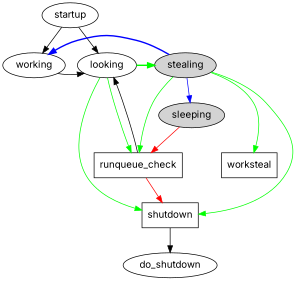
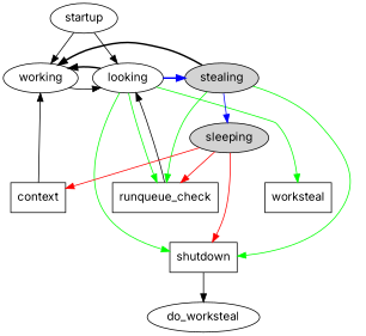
  digraph {
    fontname=Inter
    node [fontname=Inter]
    edge [fontname=Inter]
    startup
+   context [shape=rectangle]
    runqueue_check [shape=rectangle]
    worksteal [shape=rectangle]
-   do_shutdown
+   do_shutdown [label=do_worksteal]
    working
    looking
    stealing [fillcolor=lightgrey style=filled]
    shutdown [shape=rectangle]
    sleeping [fillcolor=lightgrey style=filled]
    subgraph sub_1 {
      rank=source
      startup
    }
    subgraph sub_2 {
      rank=same
+     context
      runqueue_check
      worksteal
    }
    subgraph sub_3 {
      rank=sink
      do_shutdown
    }
    subgraph sub_4 {
      rank=same
      working
      looking
      stealing
    }
    startup -> working
    startup -> looking
+   context -> working
    runqueue_check -> looking
    working -> looking [style=solid]
    looking -> runqueue_check [color=green]
-   looking -> stealing [color=green style=bold]
+   looking -> working [style=bold]
+   looking -> stealing [color=blue style=bold]
    looking -> shutdown [color=green]
    stealing -> runqueue_check [color=green]
-   stealing -> worksteal [color=green]
-   stealing -> working [style=bold color=blue]
+   looking -> worksteal [color=green]
+   stealing -> working [style=bold]
    stealing -> shutdown [color=green]
    stealing -> sleeping [color=blue]
    shutdown -> do_shutdown
+   sleeping -> context [color=red]
    sleeping -> runqueue_check [color=red]
-   runqueue_check -> shutdown [color=red]
+   sleeping -> shutdown [color=red]
  }
